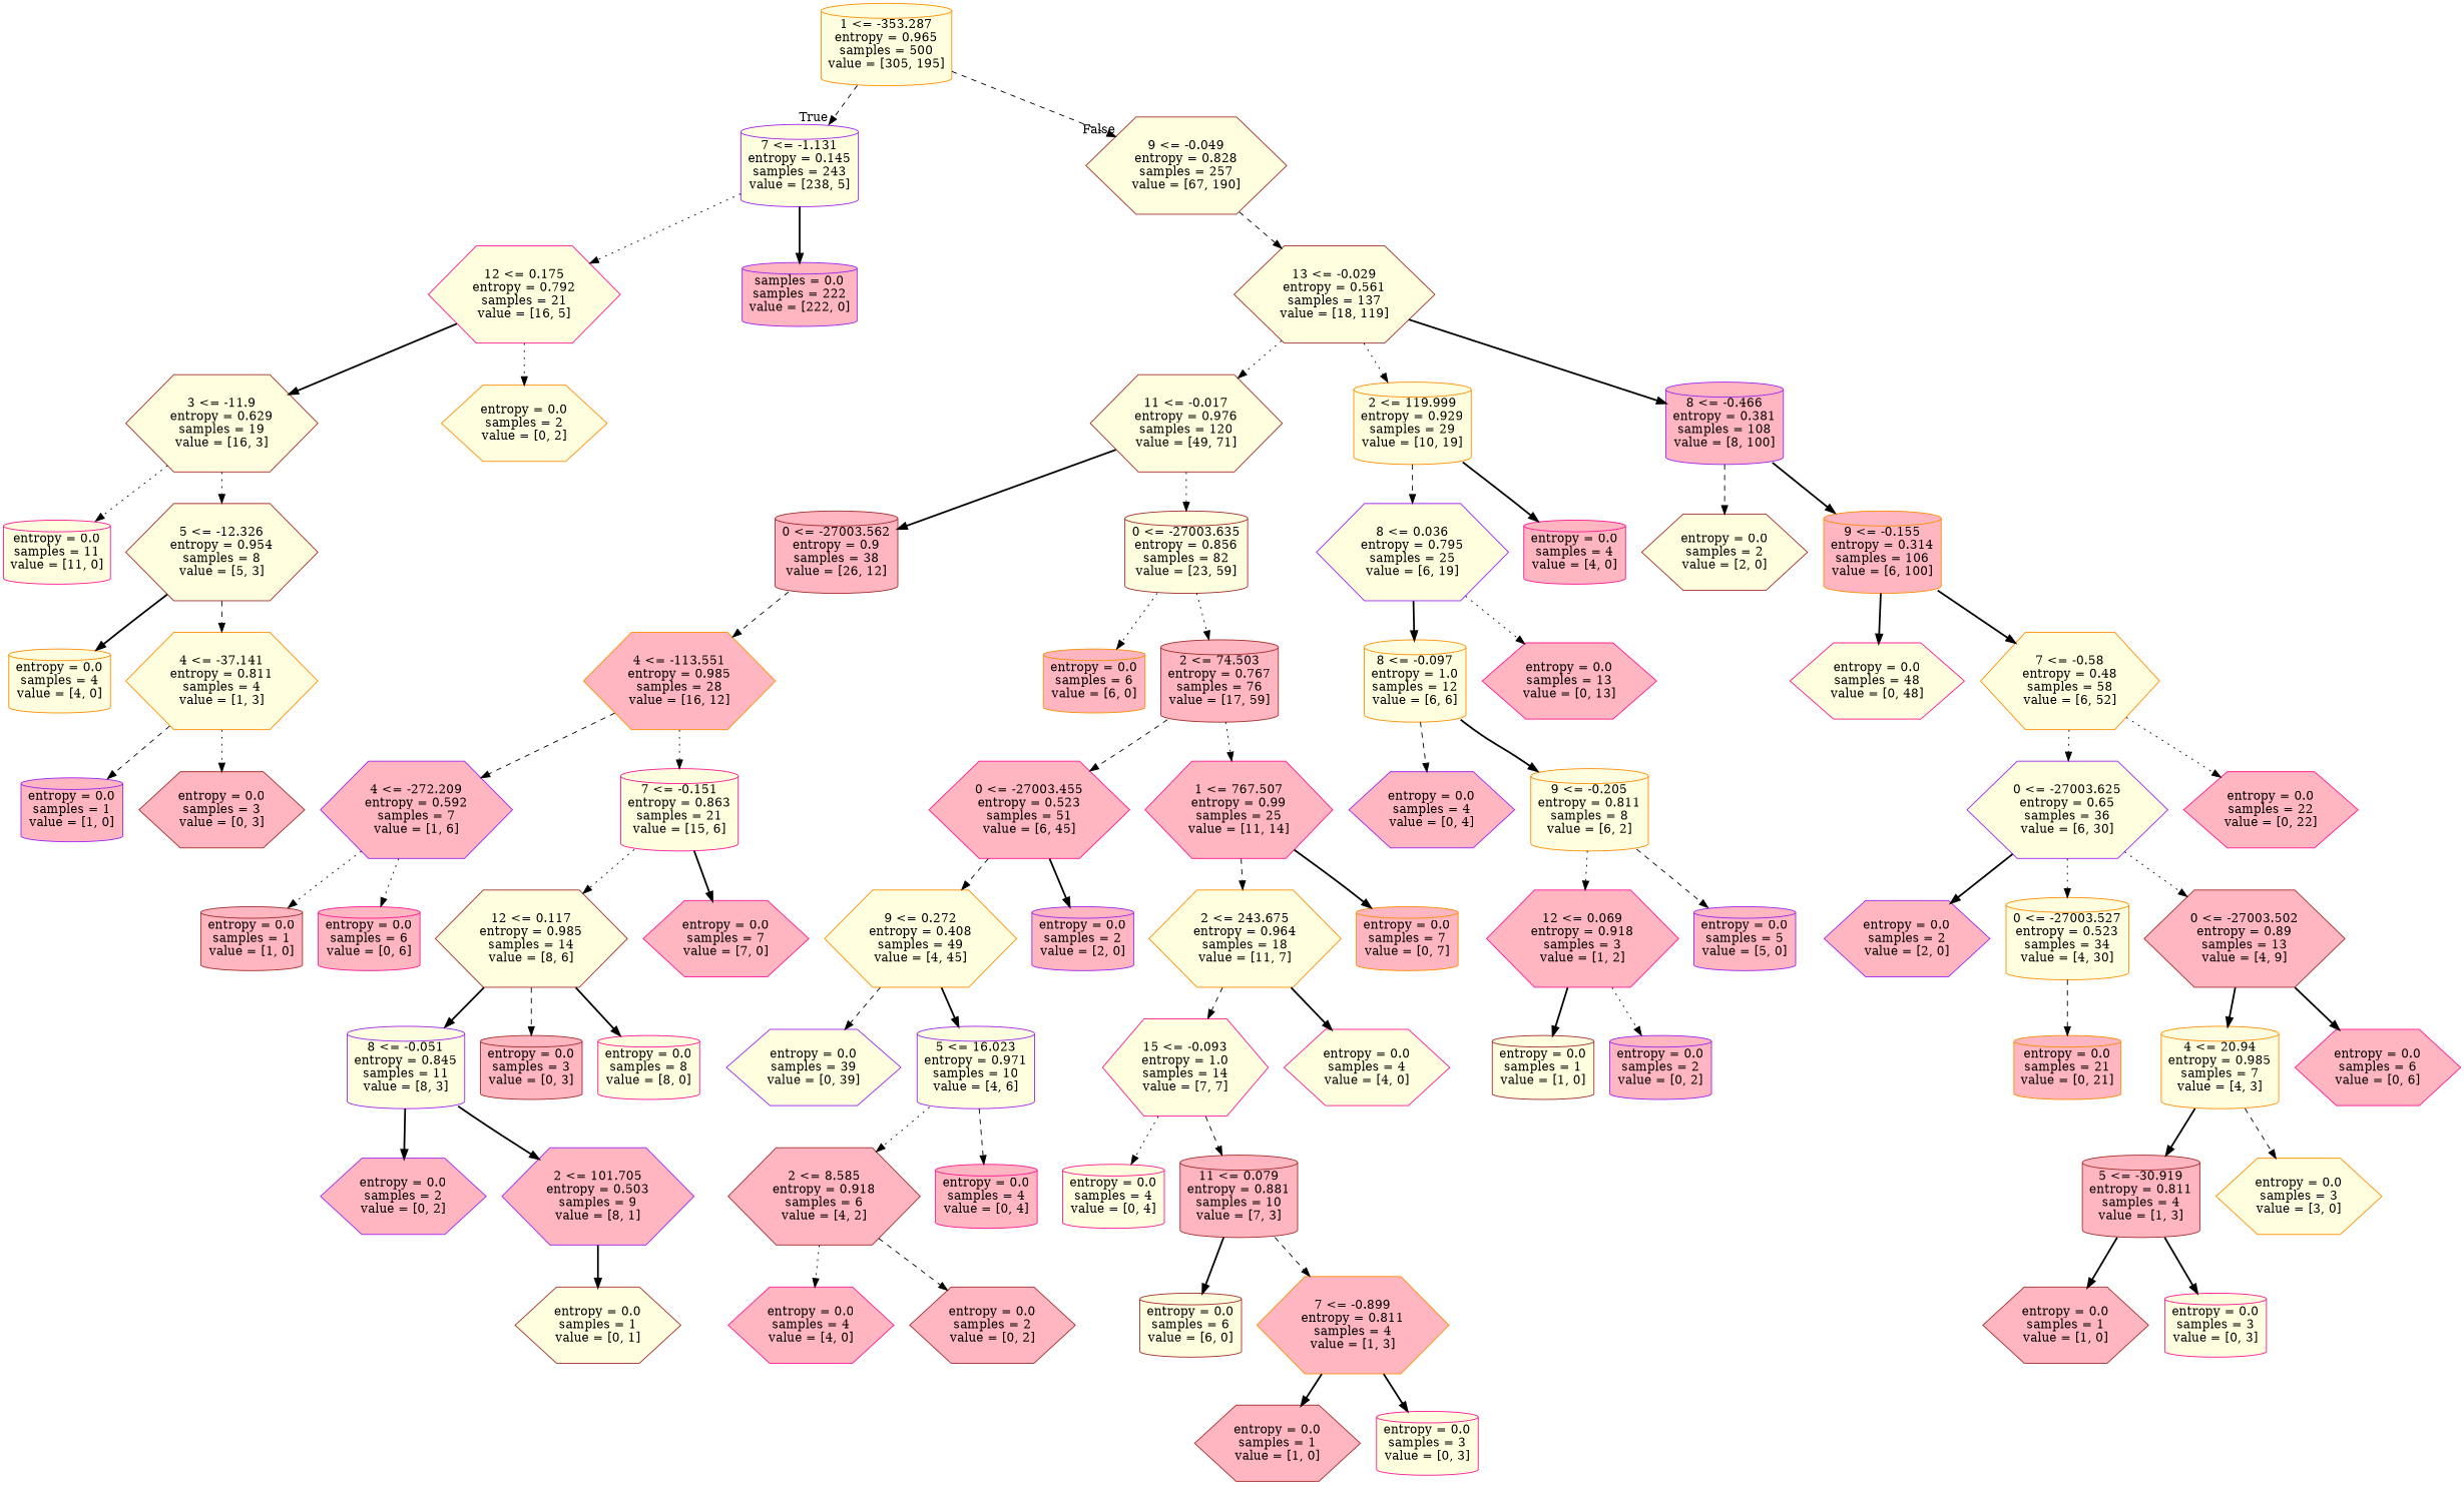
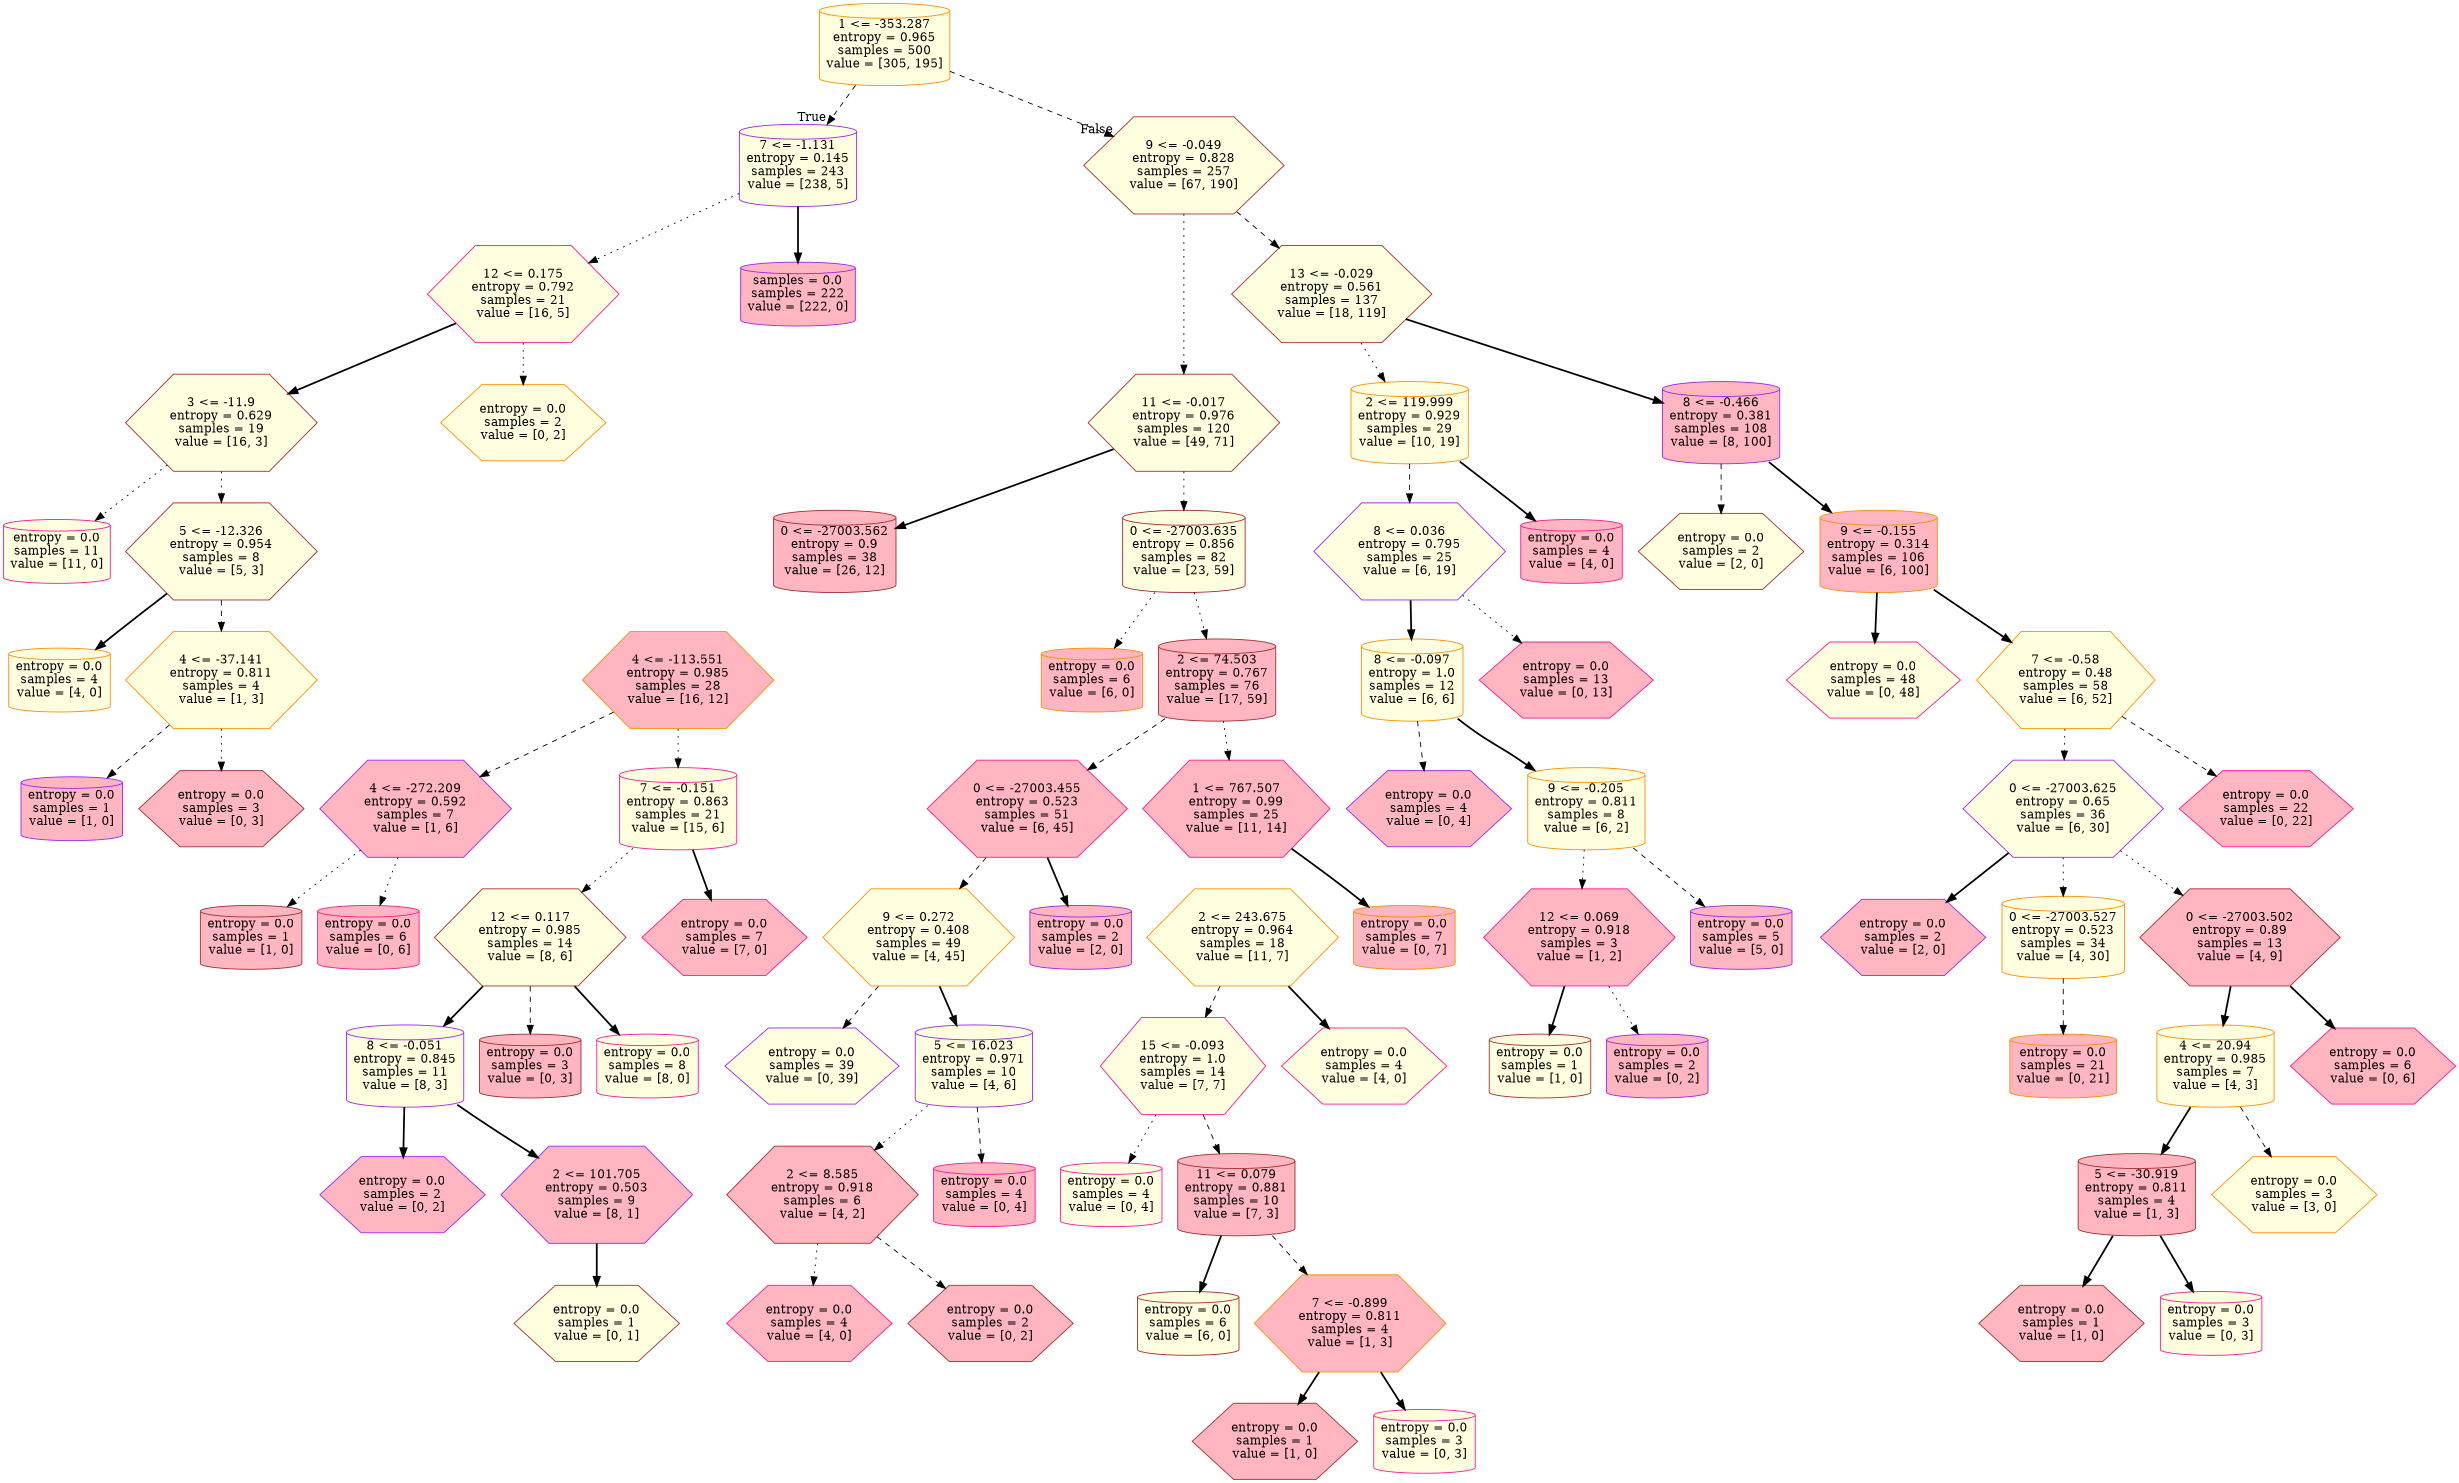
  digraph {
    node [color=brown fillcolor=lightyellow shape=hexagon style=filled]
    edge [style=bold]
    n1 [color=darkorange label="1 <= -353.287\nentropy = 0.965\nsamples = 500\nvalue = [305, 195]" shape=cylinder]
    n2 [color=purple label="7 <= -1.131\nentropy = 0.145\nsamples = 243\nvalue = [238, 5]" shape=cylinder]
    n3 [label="9 <= -0.049\nentropy = 0.828\nsamples = 257\nvalue = [67, 190]"]
    n4 [color=deeppink label="12 <= 0.175\nentropy = 0.792\nsamples = 21\nvalue = [16, 5]"]
    n5 [color=purple fillcolor=lightpink label="samples = 0.0\nsamples = 222\nvalue = [222, 0]" shape=cylinder]
    n6 [label="13 <= -0.029\nentropy = 0.561\nsamples = 137\nvalue = [18, 119]"]
    n7 [label="11 <= -0.017\nentropy = 0.976\nsamples = 120\nvalue = [49, 71]"]
    n8 [label="3 <= -11.9\nentropy = 0.629\nsamples = 19\nvalue = [16, 3]"]
    n9 [color=darkorange label="entropy = 0.0\nsamples = 2\nvalue = [0, 2]"]
    n10 [color=deeppink label="entropy = 0.0\nsamples = 11\nvalue = [11, 0]" shape=cylinder]
    n11 [label="5 <= -12.326\nentropy = 0.954\nsamples = 8\nvalue = [5, 3]"]
    n12 [color=darkorange label="entropy = 0.0\nsamples = 4\nvalue = [4, 0]" shape=cylinder]
    n13 [color=darkorange label="4 <= -37.141\nentropy = 0.811\nsamples = 4\nvalue = [1, 3]"]
    n14 [color=purple fillcolor=lightpink label="entropy = 0.0\nsamples = 1\nvalue = [1, 0]" shape=cylinder]
    n15 [fillcolor=lightpink label="entropy = 0.0\nsamples = 3\nvalue = [0, 3]"]
    n16 [color=darkorange label="2 <= 119.999\nentropy = 0.929\nsamples = 29\nvalue = [10, 19]" shape=cylinder]
    n17 [color=purple fillcolor=lightpink label="8 <= -0.466\nentropy = 0.381\nsamples = 108\nvalue = [8, 100]" shape=cylinder]
    n18 [fillcolor=lightpink label="0 <= -27003.562\nentropy = 0.9\nsamples = 38\nvalue = [26, 12]" shape=cylinder]
    n19 [label="0 <= -27003.635\nentropy = 0.856\nsamples = 82\nvalue = [23, 59]" shape=cylinder]
    n20 [color=purple label="8 <= 0.036\nentropy = 0.795\nsamples = 25\nvalue = [6, 19]"]
    n21 [color=deeppink fillcolor=lightpink label="entropy = 0.0\nsamples = 4\nvalue = [4, 0]" shape=cylinder]
    n22 [label="entropy = 0.0\nsamples = 2\nvalue = [2, 0]"]
    n23 [color=darkorange fillcolor=lightpink label="9 <= -0.155\nentropy = 0.314\nsamples = 106\nvalue = [6, 100]" shape=cylinder]
    n24 [color=darkorange label="8 <= -0.097\nentropy = 1.0\nsamples = 12\nvalue = [6, 6]" shape=cylinder]
    n25 [color=deeppink fillcolor=lightpink label="entropy = 0.0\nsamples = 13\nvalue = [0, 13]"]
    n26 [color=purple fillcolor=lightpink label="entropy = 0.0\nsamples = 4\nvalue = [0, 4]"]
    n27 [color=darkorange label="9 <= -0.205\nentropy = 0.811\nsamples = 8\nvalue = [6, 2]" shape=cylinder]
    n28 [color=deeppink fillcolor=lightpink label="12 <= 0.069\nentropy = 0.918\nsamples = 3\nvalue = [1, 2]"]
    n29 [color=purple fillcolor=lightpink label="entropy = 0.0\nsamples = 5\nvalue = [5, 0]" shape=cylinder]
    n30 [label="entropy = 0.0\nsamples = 1\nvalue = [1, 0]" shape=cylinder]
    n31 [color=purple fillcolor=lightpink label="entropy = 0.0\nsamples = 2\nvalue = [0, 2]" shape=cylinder]
    n32 [color=deeppink label="entropy = 0.0\nsamples = 48\nvalue = [0, 48]"]
    n33 [color=darkorange label="7 <= -0.58\nentropy = 0.48\nsamples = 58\nvalue = [6, 52]"]
    n34 [color=purple label="0 <= -27003.625\nentropy = 0.65\nsamples = 36\nvalue = [6, 30]"]
    n35 [color=deeppink fillcolor=lightpink label="entropy = 0.0\nsamples = 22\nvalue = [0, 22]"]
    n36 [color=purple fillcolor=lightpink label="entropy = 0.0\nsamples = 2\nvalue = [2, 0]"]
    n37 [color=darkorange label="0 <= -27003.527\nentropy = 0.523\nsamples = 34\nvalue = [4, 30]" shape=cylinder]
    n38 [fillcolor=lightpink label="0 <= -27003.502\nentropy = 0.89\nsamples = 13\nvalue = [4, 9]"]
    n39 [color=darkorange fillcolor=lightpink label="entropy = 0.0\nsamples = 21\nvalue = [0, 21]" shape=cylinder]
    n40 [color=darkorange label="4 <= 20.94\nentropy = 0.985\nsamples = 7\nvalue = [4, 3]" shape=cylinder]
    n41 [color=deeppink fillcolor=lightpink label="entropy = 0.0\nsamples = 6\nvalue = [0, 6]"]
    n42 [fillcolor=lightpink label="5 <= -30.919\nentropy = 0.811\nsamples = 4\nvalue = [1, 3]" shape=cylinder]
    n43 [color=darkorange label="entropy = 0.0\nsamples = 3\nvalue = [3, 0]"]
    n44 [fillcolor=lightpink label="entropy = 0.0\nsamples = 1\nvalue = [1, 0]"]
    n45 [color=deeppink label="entropy = 0.0\nsamples = 3\nvalue = [0, 3]" shape=cylinder]
    n46 [color=darkorange fillcolor=lightpink label="4 <= -113.551\nentropy = 0.985\nsamples = 28\nvalue = [16, 12]"]
    n47 [color=darkorange fillcolor=lightpink label="entropy = 0.0\nsamples = 6\nvalue = [6, 0]" shape=cylinder]
    n48 [fillcolor=lightpink label="2 <= 74.503\nentropy = 0.767\nsamples = 76\nvalue = [17, 59]" shape=cylinder]
    n49 [color=purple fillcolor=lightpink label="4 <= -272.209\nentropy = 0.592\nsamples = 7\nvalue = [1, 6]"]
    n50 [color=deeppink label="7 <= -0.151\nentropy = 0.863\nsamples = 21\nvalue = [15, 6]" shape=cylinder]
    n51 [fillcolor=lightpink label="entropy = 0.0\nsamples = 1\nvalue = [1, 0]" shape=cylinder]
    n52 [color=deeppink fillcolor=lightpink label="entropy = 0.0\nsamples = 6\nvalue = [0, 6]" shape=cylinder]
    n53 [label="12 <= 0.117\nentropy = 0.985\nsamples = 14\nvalue = [8, 6]"]
    n54 [color=deeppink fillcolor=lightpink label="entropy = 0.0\nsamples = 7\nvalue = [7, 0]"]
    n55 [color=purple label="8 <= -0.051\nentropy = 0.845\nsamples = 11\nvalue = [8, 3]" shape=cylinder]
    n56 [fillcolor=lightpink label="entropy = 0.0\nsamples = 3\nvalue = [0, 3]" shape=cylinder]
    n57 [color=deeppink label="entropy = 0.0\nsamples = 8\nvalue = [8, 0]" shape=cylinder]
    n58 [color=purple fillcolor=lightpink label="entropy = 0.0\nsamples = 2\nvalue = [0, 2]"]
    n59 [color=purple fillcolor=lightpink label="2 <= 101.705\nentropy = 0.503\nsamples = 9\nvalue = [8, 1]"]
    n60 [label="entropy = 0.0\nsamples = 1\nvalue = [0, 1]"]
    n61 [color=deeppink fillcolor=lightpink label="0 <= -27003.455\nentropy = 0.523\nsamples = 51\nvalue = [6, 45]"]
    n62 [color=deeppink fillcolor=lightpink label="1 <= 767.507\nentropy = 0.99\nsamples = 25\nvalue = [11, 14]"]
    n63 [color=darkorange label="9 <= 0.272\nentropy = 0.408\nsamples = 49\nvalue = [4, 45]"]
    n64 [color=purple fillcolor=lightpink label="entropy = 0.0\nsamples = 2\nvalue = [2, 0]" shape=cylinder]
    n65 [color=darkorange label="2 <= 243.675\nentropy = 0.964\nsamples = 18\nvalue = [11, 7]"]
    n66 [color=darkorange fillcolor=lightpink label="entropy = 0.0\nsamples = 7\nvalue = [0, 7]" shape=cylinder]
    n67 [color=purple label="entropy = 0.0\nsamples = 39\nvalue = [0, 39]"]
    n68 [color=purple label="5 <= 16.023\nentropy = 0.971\nsamples = 10\nvalue = [4, 6]" shape=cylinder]
    n69 [fillcolor=lightpink label="2 <= 8.585\nentropy = 0.918\nsamples = 6\nvalue = [4, 2]"]
    n70 [color=deeppink fillcolor=lightpink label="entropy = 0.0\nsamples = 4\nvalue = [0, 4]" shape=cylinder]
    n71 [color=deeppink fillcolor=lightpink label="entropy = 0.0\nsamples = 4\nvalue = [4, 0]"]
    n72 [fillcolor=lightpink label="entropy = 0.0\nsamples = 2\nvalue = [0, 2]"]
    n73 [color=deeppink label="15 <= -0.093\nentropy = 1.0\nsamples = 14\nvalue = [7, 7]"]
    n74 [color=deeppink label="entropy = 0.0\nsamples = 4\nvalue = [4, 0]"]
    n75 [color=deeppink label="entropy = 0.0\nsamples = 4\nvalue = [0, 4]" shape=cylinder]
    n76 [fillcolor=lightpink label="11 <= 0.079\nentropy = 0.881\nsamples = 10\nvalue = [7, 3]" shape=cylinder]
    n77 [label="entropy = 0.0\nsamples = 6\nvalue = [6, 0]" shape=cylinder]
    n78 [color=darkorange fillcolor=lightpink label="7 <= -0.899\nentropy = 0.811\nsamples = 4\nvalue = [1, 3]"]
    n79 [fillcolor=lightpink label="entropy = 0.0\nsamples = 1\nvalue = [1, 0]"]
    n80 [color=deeppink label="entropy = 0.0\nsamples = 3\nvalue = [0, 3]" shape=cylinder]
    n1 -> n2 [headlabel=True labelangle=45 labeldistance=2.5 style=dashed]
    n1 -> n3 [headlabel=False labelangle=-45 labeldistance=2.5 style=dashed]
    n2 -> n4 [style=dotted]
    n2 -> n5
    n3 -> n6 [style=dashed]
-   n6 -> n7 [style=dotted]
+   n3 -> n7 [style=dotted]
    n4 -> n8
    n4 -> n9 [style=dotted]
    n6 -> n16 [style=dotted]
    n6 -> n17
    n7 -> n18
    n7 -> n19 [style=dotted]
    n8 -> n10 [style=dotted]
    n8 -> n11 [style=dotted]
    n11 -> n12
    n11 -> n13 [style=dashed]
    n13 -> n14 [style=dashed]
    n13 -> n15 [style=dotted]
    n16 -> n20 [style=dashed]
    n16 -> n21
    n17 -> n22 [style=dashed]
    n17 -> n23
-   n18 -> n46 [style=dashed]
    n19 -> n47 [style=dotted]
    n19 -> n48 [style=dotted]
    n20 -> n24
    n20 -> n25 [style=dotted]
    n23 -> n32
    n23 -> n33
    n24 -> n26 [style=dashed]
    n24 -> n27
    n27 -> n28 [style=dotted]
    n27 -> n29 [style=dashed]
    n28 -> n30
    n28 -> n31 [style=dotted]
    n33 -> n34 [style=dotted]
-   n33 -> n35 [style=dotted]
+   n33 -> n35 [style=dashed]
    n34 -> n36
    n34 -> n37 [style=dotted]
    n34 -> n38 [style=dotted]
    n37 -> n39 [style=dashed]
    n38 -> n40
    n38 -> n41
    n40 -> n42
    n40 -> n43 [style=dashed]
    n42 -> n44
    n42 -> n45
    n46 -> n49 [style=dashed]
    n46 -> n50 [style=dotted]
    n48 -> n61 [style=dashed]
    n48 -> n62 [style=dotted]
    n49 -> n51 [style=dotted]
    n49 -> n52 [style=dotted]
    n50 -> n53 [style=dotted]
    n50 -> n54
    n53 -> n55
    n53 -> n56 [style=dashed]
    n53 -> n57
    n55 -> n58
    n55 -> n59
    n59 -> n60
    n61 -> n63 [style=dashed]
    n61 -> n64
-   n62 -> n65 [style=dashed]
    n62 -> n66
    n63 -> n67 [style=dashed]
    n63 -> n68
    n65 -> n73 [style=dashed]
    n65 -> n74
    n68 -> n69 [style=dotted]
    n68 -> n70 [style=dashed]
    n69 -> n71 [style=dotted]
    n69 -> n72 [style=dashed]
    n73 -> n75 [style=dotted]
    n73 -> n76 [style=dashed]
    n76 -> n77
    n76 -> n78 [style=dashed]
    n78 -> n79
    n78 -> n80
  }
